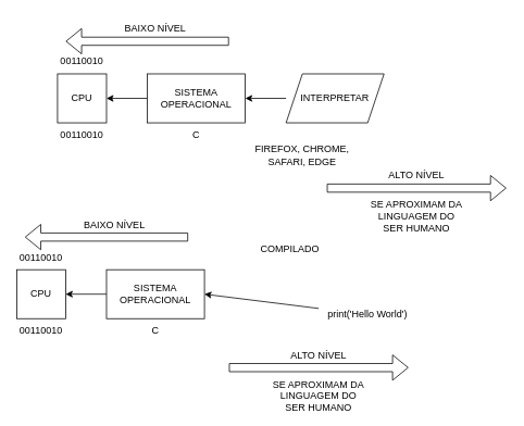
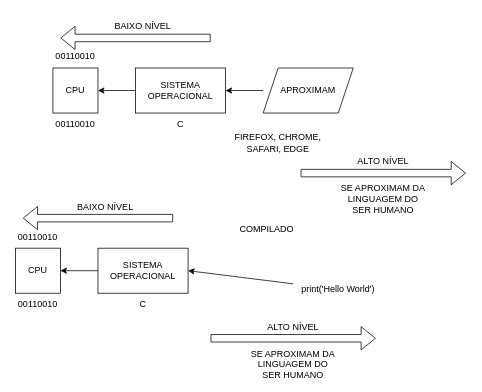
  <mxCell id="0" />
  <mxCell id="1" parent="0" />
  <mxCell id="2" value="CPU" style="rounded=0;whiteSpace=wrap;html=1;" vertex="1" parent="1"><mxGeometry x="70" y="90" width="60" height="60" as="geometry" /></mxCell>
  <mxCell id="3" value="00110010&lt;br&gt;" style="text;html=1;strokeColor=none;fillColor=none;align=center;verticalAlign=middle;whiteSpace=wrap;rounded=0;" vertex="1" parent="1"><mxGeometry x="70" y="60" width="60" height="30" as="geometry" /></mxCell>
  <mxCell id="4" value="" style="shape=parallelogram;perimeter=parallelogramPerimeter;whiteSpace=wrap;html=1;fixedSize=1;" vertex="1" parent="1"><mxGeometry x="350" y="90" width="120" height="60" as="geometry" /></mxCell>
  <mxCell id="5" value="" style="edgeStyle=none;html=1;" edge="1" parent="1" source="6" target="9"><mxGeometry relative="1" as="geometry" /></mxCell>
- <mxCell id="6" value="INTERPRETAR" style="text;html=1;strokeColor=none;fillColor=none;align=center;verticalAlign=middle;whiteSpace=wrap;rounded=0;" vertex="1" parent="1"><mxGeometry x="350" y="105" width="120" height="30" as="geometry" /></mxCell>
+ <mxCell id="6" value="APROXIMAM" style="text;html=1;strokeColor=none;fillColor=none;align=center;verticalAlign=middle;whiteSpace=wrap;rounded=0;" vertex="1" parent="1"><mxGeometry x="350" y="105" width="120" height="30" as="geometry" /></mxCell>
  <mxCell id="7" value="FIREFOX, CHROME, SAFARI, EDGE" style="text;html=1;strokeColor=none;fillColor=none;align=center;verticalAlign=middle;whiteSpace=wrap;rounded=0;" vertex="1" parent="1"><mxGeometry x="310" y="175" width="120" height="30" as="geometry" /></mxCell>
  <mxCell id="8" style="edgeStyle=none;html=1;entryX=1;entryY=0.5;entryDx=0;entryDy=0;" edge="1" parent="1" source="9" target="2"><mxGeometry relative="1" as="geometry"><mxPoint x="160" y="120" as="targetPoint" /></mxGeometry></mxCell>
  <mxCell id="9" value="SISTEMA OPERACIONAL" style="whiteSpace=wrap;html=1;" vertex="1" parent="1"><mxGeometry x="180" y="90" width="120" height="60" as="geometry" /></mxCell>
  <mxCell id="10" value="" style="shape=flexArrow;endArrow=classic;html=1;" edge="1" parent="1"><mxGeometry width="50" height="50" relative="1" as="geometry"><mxPoint x="280" y="50" as="sourcePoint" /><mxPoint x="80" y="50" as="targetPoint" /></mxGeometry></mxCell>
  <mxCell id="11" value="BAIXO NÍVEL" style="text;html=1;strokeColor=none;fillColor=none;align=center;verticalAlign=middle;whiteSpace=wrap;rounded=0;" vertex="1" parent="1"><mxGeometry x="130" y="20" width="120" height="30" as="geometry" /></mxCell>
  <mxCell id="12" value="" style="shape=flexArrow;endArrow=classic;html=1;" edge="1" parent="1"><mxGeometry width="50" height="50" relative="1" as="geometry"><mxPoint x="400" y="230" as="sourcePoint" /><mxPoint x="620" y="230" as="targetPoint" /></mxGeometry></mxCell>
  <mxCell id="13" value="ALTO NÍVEL" style="text;html=1;strokeColor=none;fillColor=none;align=center;verticalAlign=middle;whiteSpace=wrap;rounded=0;" vertex="1" parent="1"><mxGeometry x="450" y="200" width="120" height="30" as="geometry" /></mxCell>
  <mxCell id="14" value="C" style="text;html=1;strokeColor=none;fillColor=none;align=center;verticalAlign=middle;whiteSpace=wrap;rounded=0;" vertex="1" parent="1"><mxGeometry x="180" y="150" width="120" height="30" as="geometry" /></mxCell>
  <mxCell id="15" value="SE APROXIMAM DA LINGUAGEM DO SER HUMANO" style="text;html=1;strokeColor=none;fillColor=none;align=center;verticalAlign=middle;whiteSpace=wrap;rounded=0;" vertex="1" parent="1"><mxGeometry x="450" y="250" width="120" height="30" as="geometry" /></mxCell>
  <mxCell id="16" value="00110010&lt;br&gt;" style="text;html=1;strokeColor=none;fillColor=none;align=center;verticalAlign=middle;whiteSpace=wrap;rounded=0;" vertex="1" parent="1"><mxGeometry x="70" y="150" width="60" height="30" as="geometry" /></mxCell>
  <mxCell id="17" value="CPU" style="rounded=0;whiteSpace=wrap;html=1;" vertex="1" parent="1"><mxGeometry x="20" y="330" width="60" height="60" as="geometry" /></mxCell>
  <mxCell id="18" style="edgeStyle=none;html=1;entryX=1;entryY=0.5;entryDx=0;entryDy=0;" edge="1" parent="1" source="19" target="22"><mxGeometry relative="1" as="geometry" /></mxCell>
  <mxCell id="19" value="print('Hello World')" style="text;html=1;strokeColor=none;fillColor=none;align=center;verticalAlign=middle;whiteSpace=wrap;rounded=0;" vertex="1" parent="1"><mxGeometry x="390" y="370" width="120" height="30" as="geometry" /></mxCell>
  <mxCell id="20" value="00110010&lt;br&gt;" style="text;html=1;strokeColor=none;fillColor=none;align=center;verticalAlign=middle;whiteSpace=wrap;rounded=0;" vertex="1" parent="1"><mxGeometry x="20" y="300" width="60" height="30" as="geometry" /></mxCell>
  <mxCell id="21" style="edgeStyle=none;html=1;entryX=1;entryY=0.5;entryDx=0;entryDy=0;" edge="1" parent="1" source="22" target="17"><mxGeometry relative="1" as="geometry"><mxPoint x="110" y="360" as="targetPoint" /></mxGeometry></mxCell>
  <mxCell id="22" value="SISTEMA OPERACIONAL" style="whiteSpace=wrap;html=1;" vertex="1" parent="1"><mxGeometry x="130" y="330" width="120" height="60" as="geometry" /></mxCell>
  <mxCell id="23" value="" style="shape=flexArrow;endArrow=classic;html=1;" edge="1" parent="1"><mxGeometry width="50" height="50" relative="1" as="geometry"><mxPoint x="230" y="290" as="sourcePoint" /><mxPoint x="30" y="290" as="targetPoint" /></mxGeometry></mxCell>
  <mxCell id="24" value="BAIXO NÍVEL" style="text;html=1;strokeColor=none;fillColor=none;align=center;verticalAlign=middle;whiteSpace=wrap;rounded=0;" vertex="1" parent="1"><mxGeometry x="80" y="260" width="120" height="30" as="geometry" /></mxCell>
  <mxCell id="25" value="" style="shape=flexArrow;endArrow=classic;html=1;" edge="1" parent="1"><mxGeometry width="50" height="50" relative="1" as="geometry"><mxPoint x="280" y="450" as="sourcePoint" /><mxPoint x="500" y="450" as="targetPoint" /></mxGeometry></mxCell>
  <mxCell id="26" value="ALTO NÍVEL" style="text;html=1;strokeColor=none;fillColor=none;align=center;verticalAlign=middle;whiteSpace=wrap;rounded=0;" vertex="1" parent="1"><mxGeometry x="330" y="420" width="120" height="30" as="geometry" /></mxCell>
  <mxCell id="27" value="C" style="text;html=1;strokeColor=none;fillColor=none;align=center;verticalAlign=middle;whiteSpace=wrap;rounded=0;" vertex="1" parent="1"><mxGeometry x="130" y="390" width="120" height="30" as="geometry" /></mxCell>
  <mxCell id="28" value="SE APROXIMAM DA LINGUAGEM DO SER HUMANO" style="text;html=1;strokeColor=none;fillColor=none;align=center;verticalAlign=middle;whiteSpace=wrap;rounded=0;" vertex="1" parent="1"><mxGeometry x="330" y="470" width="120" height="30" as="geometry" /></mxCell>
  <mxCell id="29" value="00110010&lt;br&gt;" style="text;html=1;strokeColor=none;fillColor=none;align=center;verticalAlign=middle;whiteSpace=wrap;rounded=0;" vertex="1" parent="1"><mxGeometry x="20" y="390" width="60" height="30" as="geometry" /></mxCell>
  <mxCell id="30" value="COMPILADO" style="text;html=1;strokeColor=none;fillColor=none;align=center;verticalAlign=middle;whiteSpace=wrap;rounded=0;" vertex="1" parent="1"><mxGeometry x="295" y="290" width="120" height="30" as="geometry" /></mxCell>
